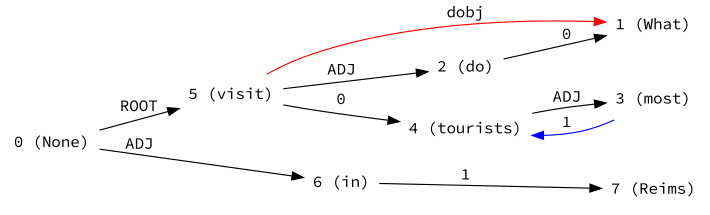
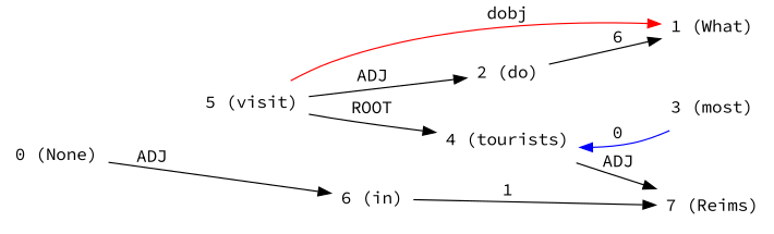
  digraph {
    fontname="Source Code Pro"
    rankdir=LR
    node [fontname="Source Code Pro" shape=plaintext]
    edge [dir=forward fontname="Source Code Pro"]
    n1 [label="0 (None)"]
    n2 [label="5 (visit)"]
    n3 [label="6 (in)"]
    n4 [label="1 (What)"]
    n5 [label="2 (do)"]
    n6 [label="4 (tourists)"]
    n7 [label="3 (most)"]
    n8 [label="7 (Reims)"]
-   n1 -> n2 [label=ROOT]
    n1 -> n3 [label=ADJ]
    n2 -> n4 [color=red label=dobj]
    n2 -> n5 [label=ADJ]
-   n2 -> n6 [label=0]
+   n2 -> n6 [label=ROOT]
    n3 -> n8 [label=1]
-   n5 -> n4 [label=0]
-   n6 -> n7 [label=ADJ]
-   n7 -> n6 [color=blue label=1]
+   n5 -> n4 [label=6]
+   n6 -> n8 [label=ADJ]
+   n7 -> n6 [color=blue label=0]
  }
